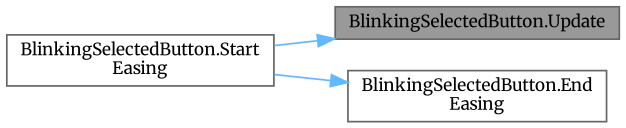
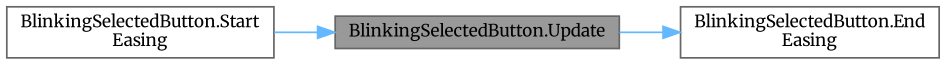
  digraph {
    fontname=Merriweather
    rankdir=LR
    node [color=grey40 fillcolor=white fontname=Merriweather fontsize=10 shape=box style=filled]
    edge [color=steelblue1 fontname=Merriweather fontsize=10 labelfontname=Helvetica labelfontsize=10 style=solid]
    n1 [color=gray40 fillcolor=grey60 fontcolor=black height=0.2 label="BlinkingSelectedButton.Update" width=0.4]
    n2 [height=0.2 label="BlinkingSelectedButton.End\lEasing" width=0.4]
    n3 [height=0.2 label="BlinkingSelectedButton.Start\lEasing" width=0.4]
-   n3 -> n2
+   n1 -> n2
    n3 -> n1
  }
